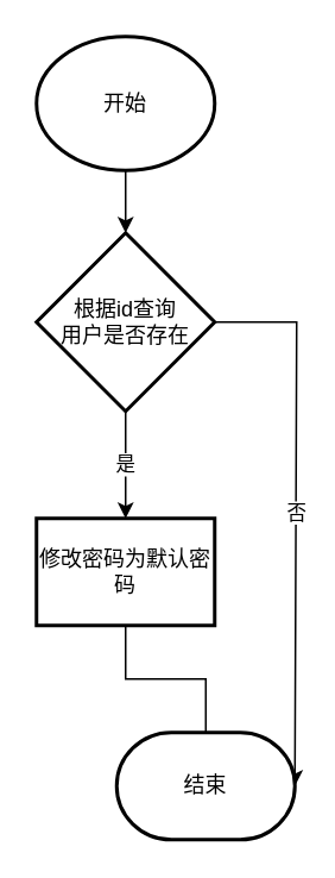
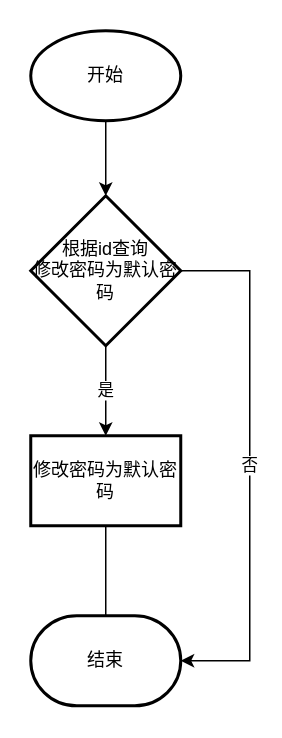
  <mxCell id="0" />
  <mxCell id="1" parent="0" />
  <mxCell id="2" value="" style="edgeStyle=orthogonalEdgeStyle;rounded=0;orthogonalLoop=1;jettySize=auto;html=1;" edge="1" parent="1" source="3" target="6"><mxGeometry relative="1" as="geometry" /></mxCell>
- <mxCell id="3" value="开始" style="strokeWidth=2;html=1;shape=mxgraph.flowchart.start_1;whiteSpace=wrap;" vertex="1" parent="1"><mxGeometry x="20" y="20" width="100" height="75" as="geometry" /></mxCell>
+ <mxCell id="3" value="开始" style="strokeWidth=2;html=1;shape=mxgraph.flowchart.start_1;whiteSpace=wrap;" vertex="1" parent="1"><mxGeometry x="20" y="20" width="100" height="60" as="geometry" /></mxCell>
  <mxCell id="4" value="是" style="edgeStyle=orthogonalEdgeStyle;rounded=0;orthogonalLoop=1;jettySize=auto;html=1;" edge="1" parent="1" source="6" target="9"><mxGeometry relative="1" as="geometry" /></mxCell>
  <mxCell id="5" value="否" style="edgeStyle=orthogonalEdgeStyle;rounded=0;orthogonalLoop=1;jettySize=auto;html=1;entryX=1;entryY=0.5;entryDx=0;entryDy=0;entryPerimeter=0;" edge="1" parent="1" source="6" target="7"><mxGeometry relative="1" as="geometry"><Array as="points"><mxPoint x="166" y="180" /><mxPoint x="166" y="440" /></Array></mxGeometry></mxCell>
- <mxCell id="6" value="根据id查询&lt;br&gt;用户是否存在" style="strokeWidth=2;html=1;shape=mxgraph.flowchart.decision;whiteSpace=wrap;" vertex="1" parent="1"><mxGeometry x="20" y="130" width="100" height="100" as="geometry" /></mxCell>
- <mxCell id="7" value="结束" style="strokeWidth=2;html=1;shape=mxgraph.flowchart.terminator;whiteSpace=wrap;" vertex="1" parent="1"><mxGeometry x="65" y="410" width="100" height="60" as="geometry" /></mxCell>
+ <mxCell id="6" value="根据id查询&lt;br&gt;修改密码为默认密码" style="strokeWidth=2;html=1;shape=mxgraph.flowchart.decision;whiteSpace=wrap;" vertex="1" parent="1"><mxGeometry x="20" y="130" width="100" height="100" as="geometry" /></mxCell>
+ <mxCell id="7" value="结束" style="strokeWidth=2;html=1;shape=mxgraph.flowchart.terminator;whiteSpace=wrap;" vertex="1" parent="1"><mxGeometry x="20" y="410" width="100" height="60" as="geometry" /></mxCell>
  <mxCell id="8" value="" style="edgeStyle=orthogonalEdgeStyle;rounded=0;orthogonalLoop=1;jettySize=auto;html=1;endArrow=none;" edge="1" parent="1" source="9" target="7"><mxGeometry relative="1" as="geometry" /></mxCell>
  <mxCell id="9" value="修改密码为默认密码" style="whiteSpace=wrap;html=1;absoluteArcSize=1;arcSize=14;strokeWidth=2;rounded=0;" vertex="1" parent="1"><mxGeometry x="20" y="290" width="100" height="60" as="geometry" /></mxCell>
